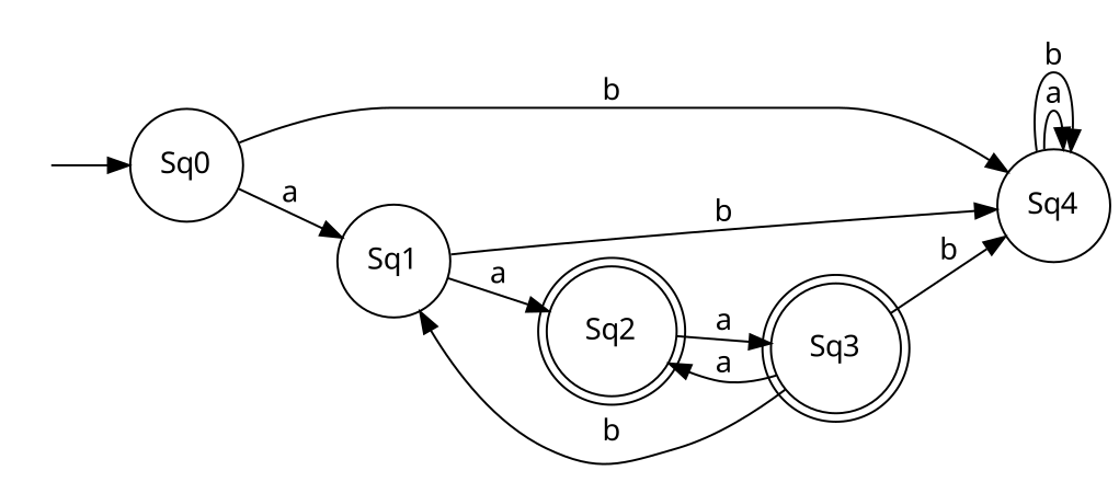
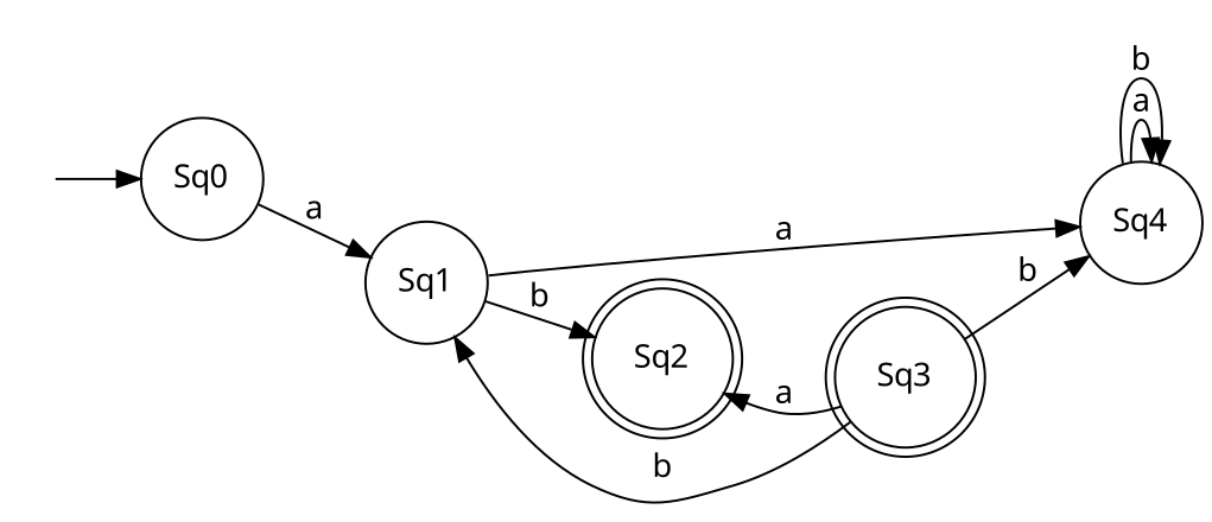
  digraph {
    fontname="Noto Sans"
    rankdir=LR
    node [fontname="Noto Sans" shape=circle]
    edge [fontname="Noto Sans"]
    n1 [height=0 label=" " shape=none style=invis width=0]
    Sq0
    Sq4
    Sq1
    Sq2 [shape=doublecircle]
    Sq3 [shape=doublecircle]
    subgraph sub_1 {
      n1
    }
    n1 -> Sq0
-   Sq0 -> Sq4 [label=b]
    Sq0 -> Sq1 [label=a]
    Sq4 -> Sq4 [label=a]
    Sq4 -> Sq4 [label=b]
-   Sq1 -> Sq4 [label=b]
-   Sq1 -> Sq2 [label=a]
-   Sq2 -> Sq3 [label=a]
+   Sq1 -> Sq4 [label=a]
+   Sq1 -> Sq2 [label=b]
    Sq3 -> Sq4 [label=b]
    Sq3 -> Sq1 [label=b]
    Sq3 -> Sq2 [label=a]
  }
